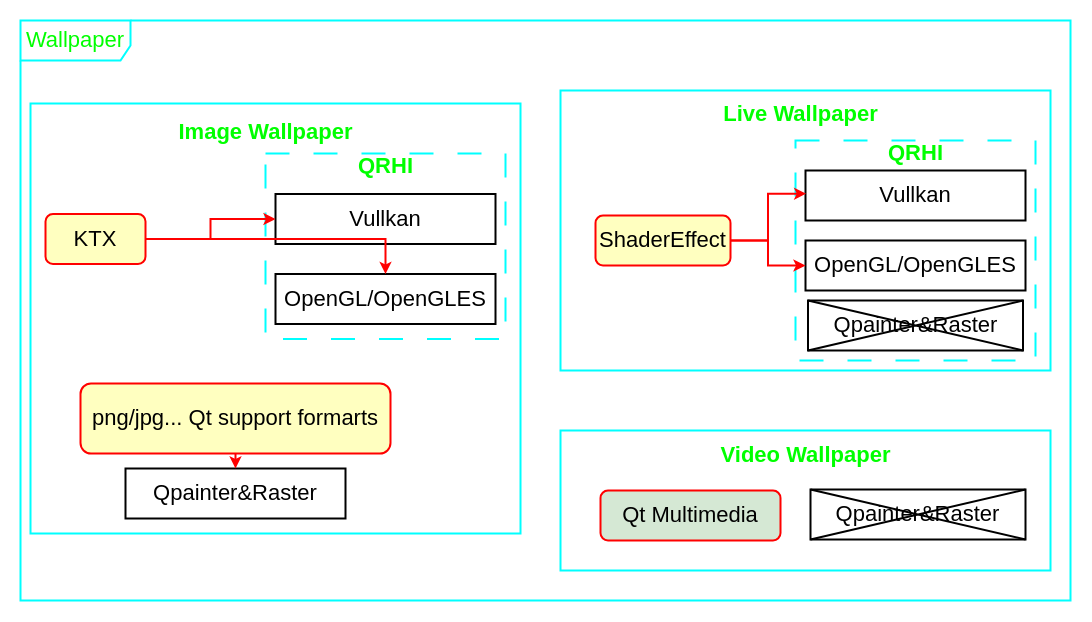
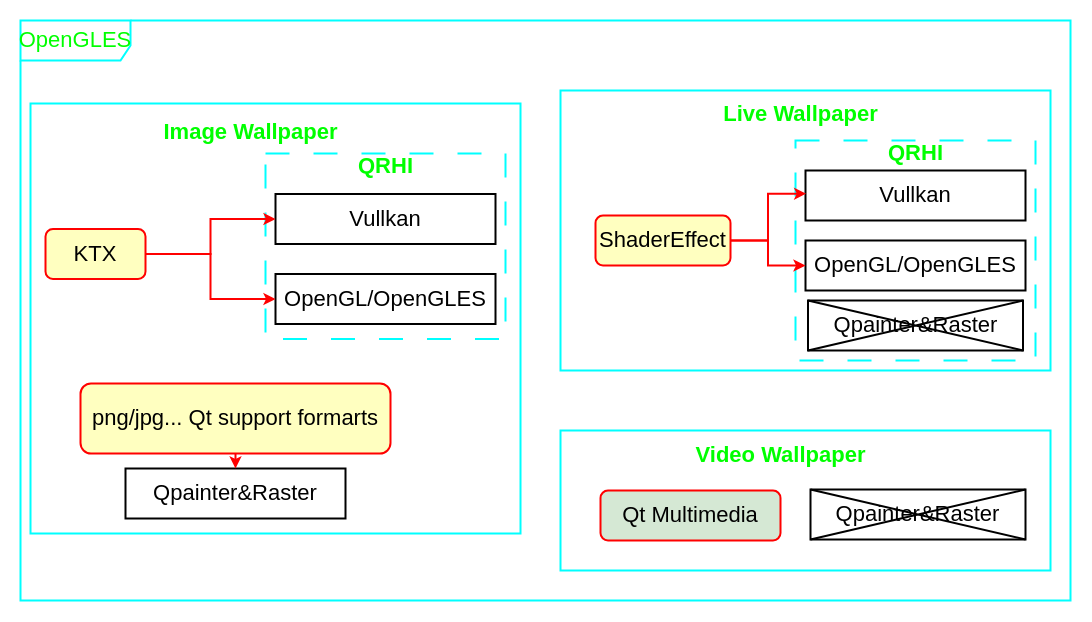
  <mxCell id="0" />
  <mxCell id="1" parent="0" />
  <mxCell id="2" value="" style="html=1;whiteSpace=wrap;fillColor=none;strokeWidth=2;strokeColor=#00FFFF;" parent="1" vertex="1"><mxGeometry x="30" y="103" width="490" height="430" as="geometry" /></mxCell>
  <mxCell id="3" value="" style="html=1;whiteSpace=wrap;dashed=1;dashPattern=12 12;fillColor=none;strokeWidth=2;strokeColor=#00FFFF;" parent="1" vertex="1"><mxGeometry x="265" y="153" width="240" height="185.5" as="geometry" /></mxCell>
- <mxCell id="4" value="&lt;font color=&quot;#00ff00&quot; style=&quot;font-size: 22px;&quot;&gt;Wallpaper&lt;/font&gt;" style="shape=umlFrame;whiteSpace=wrap;html=1;pointerEvents=0;width=110;height=40;fillColor=none;strokeWidth=2;strokeColor=#00FFFF;" parent="1" vertex="1"><mxGeometry x="20" y="20" width="1050" height="580" as="geometry" /></mxCell>
- <mxCell id="5" value="&lt;font style=&quot;font-size: 22px;&quot;&gt;KTX&lt;br&gt;&lt;/font&gt;" style="html=1;whiteSpace=wrap;rounded=1;fillColor=#FFFFC0;strokeColor=#FF0000;strokeWidth=2;" parent="1" vertex="1"><mxGeometry x="45" y="213.5" width="100" height="50" as="geometry" /></mxCell>
+ <mxCell id="4" value="&lt;font color=&quot;#00ff00&quot; style=&quot;font-size: 22px;&quot;&gt;OpenGLES&lt;/font&gt;" style="shape=umlFrame;whiteSpace=wrap;html=1;pointerEvents=0;width=110;height=40;fillColor=none;strokeWidth=2;strokeColor=#00FFFF;" parent="1" vertex="1"><mxGeometry x="20" y="20" width="1050" height="580" as="geometry" /></mxCell>
+ <mxCell id="5" value="&lt;font style=&quot;font-size: 22px;&quot;&gt;KTX&lt;br&gt;&lt;/font&gt;" style="html=1;whiteSpace=wrap;rounded=1;fillColor=#FFFFC0;strokeColor=#FF0000;strokeWidth=2;" parent="1" vertex="1"><mxGeometry x="45" y="228.5" width="100" height="50" as="geometry" /></mxCell>
  <mxCell id="6" value="&lt;font style=&quot;font-size: 22px;&quot;&gt;png/jpg... Qt support formarts&lt;br&gt;&lt;/font&gt;" style="html=1;whiteSpace=wrap;rounded=1;fillColor=#FFFFC0;strokeColor=#FF0000;strokeWidth=2;" parent="1" vertex="1"><mxGeometry x="80" y="383" width="310" height="70" as="geometry" /></mxCell>
- <mxCell id="7" value="&lt;font color=&quot;#00ff00&quot; style=&quot;font-size: 22px;&quot;&gt;Image Wallpaper&lt;/font&gt;" style="text;align=center;fontStyle=1;verticalAlign=middle;spacingLeft=3;spacingRight=3;strokeColor=none;rotatable=0;points=[[0,0.5],[1,0.5]];portConstraint=eastwest;html=1;strokeWidth=2;" parent="1" vertex="1"><mxGeometry x="155" y="119" width="220" height="26" as="geometry" /></mxCell>
+ <mxCell id="7" value="&lt;font color=&quot;#00ff00&quot; style=&quot;font-size: 22px;&quot;&gt;Image Wallpaper&lt;/font&gt;" style="text;align=center;fontStyle=1;verticalAlign=middle;spacingLeft=3;spacingRight=3;strokeColor=none;rotatable=0;points=[[0,0.5],[1,0.5]];portConstraint=eastwest;html=1;strokeWidth=2;" parent="1" vertex="1"><mxGeometry x="140" y="119" width="220" height="26" as="geometry" /></mxCell>
  <mxCell id="8" value="&lt;font style=&quot;font-size: 22px;&quot;&gt;Vullkan&lt;/font&gt;" style="html=1;whiteSpace=wrap;strokeWidth=2;" parent="1" vertex="1"><mxGeometry x="275" y="193.5" width="220" height="50" as="geometry" /></mxCell>
  <mxCell id="9" value="&lt;font style=&quot;font-size: 22px;&quot;&gt;OpenGL/OpenGLES&lt;/font&gt;" style="html=1;whiteSpace=wrap;strokeWidth=2;" parent="1" vertex="1"><mxGeometry x="275" y="273.5" width="220" height="50" as="geometry" /></mxCell>
  <mxCell id="10" style="edgeStyle=orthogonalEdgeStyle;rounded=0;orthogonalLoop=1;jettySize=auto;html=1;exitX=1;exitY=0.5;exitDx=0;exitDy=0;entryX=0;entryY=0.5;entryDx=0;entryDy=0;strokeColor=#FF0000;strokeWidth=2;" parent="1" source="5" target="8" edge="1"><mxGeometry relative="1" as="geometry"><mxPoint x="-90" y="533.5" as="sourcePoint" /><mxPoint x="45" y="728.5" as="targetPoint" /></mxGeometry></mxCell>
  <mxCell id="11" style="edgeStyle=orthogonalEdgeStyle;rounded=0;orthogonalLoop=1;jettySize=auto;html=1;exitX=1;exitY=0.5;exitDx=0;exitDy=0;strokeColor=#FF0000;strokeWidth=2;" parent="1" source="5" target="9" edge="1"><mxGeometry relative="1" as="geometry"><mxPoint x="155" y="263.5" as="sourcePoint" /><mxPoint x="285" y="238.5" as="targetPoint" /></mxGeometry></mxCell>
  <mxCell id="12" value="&lt;font style=&quot;font-size: 22px;&quot;&gt;Qpainter&amp;amp;Raster&lt;/font&gt;" style="html=1;whiteSpace=wrap;strokeWidth=2;" parent="1" vertex="1"><mxGeometry x="125" y="468" width="220" height="50" as="geometry" /></mxCell>
  <mxCell id="13" style="edgeStyle=orthogonalEdgeStyle;rounded=0;orthogonalLoop=1;jettySize=auto;html=1;exitX=0.5;exitY=1;exitDx=0;exitDy=0;entryX=0.5;entryY=0;entryDx=0;entryDy=0;strokeColor=#FF0000;strokeWidth=2;" parent="1" source="6" target="12" edge="1"><mxGeometry relative="1" as="geometry"><mxPoint x="-85" y="538" as="sourcePoint" /><mxPoint x="50" y="733" as="targetPoint" /></mxGeometry></mxCell>
  <mxCell id="14" value="&lt;font color=&quot;#00ff00&quot; style=&quot;font-size: 22px;&quot;&gt;QRHI&lt;/font&gt;" style="text;align=center;fontStyle=1;verticalAlign=middle;spacingLeft=3;spacingRight=3;strokeColor=none;rotatable=0;points=[[0,0.5],[1,0.5]];portConstraint=eastwest;html=1;strokeWidth=2;" parent="1" vertex="1"><mxGeometry x="275" y="153" width="220" height="26" as="geometry" /></mxCell>
  <mxCell id="15" value="" style="html=1;whiteSpace=wrap;fillColor=none;strokeWidth=2;strokeColor=#00FFFF;" parent="1" vertex="1"><mxGeometry x="560" y="90" width="490" height="280" as="geometry" /></mxCell>
  <mxCell id="16" value="" style="html=1;whiteSpace=wrap;dashed=1;dashPattern=12 12;fillColor=none;strokeWidth=2;strokeColor=#00FFFF;" parent="1" vertex="1"><mxGeometry x="795" y="140" width="240" height="220" as="geometry" /></mxCell>
  <mxCell id="17" value="&lt;font style=&quot;font-size: 22px;&quot;&gt;ShaderEffect&lt;br&gt;&lt;/font&gt;" style="html=1;whiteSpace=wrap;rounded=1;fillColor=#FFFFC0;strokeColor=#FF0000;strokeWidth=2;" parent="1" vertex="1"><mxGeometry x="595" y="215" width="135" height="50" as="geometry" /></mxCell>
  <mxCell id="18" value="&lt;font color=&quot;#00ff00&quot; style=&quot;font-size: 22px;&quot;&gt;Live Wallpaper&lt;/font&gt;" style="text;align=center;fontStyle=1;verticalAlign=middle;spacingLeft=3;spacingRight=3;strokeColor=none;rotatable=0;points=[[0,0.5],[1,0.5]];portConstraint=eastwest;html=1;strokeWidth=2;" parent="1" vertex="1"><mxGeometry x="690" y="101" width="220" height="26" as="geometry" /></mxCell>
  <mxCell id="19" value="&lt;font style=&quot;font-size: 22px;&quot;&gt;Vullkan&lt;/font&gt;" style="html=1;whiteSpace=wrap;strokeWidth=2;" parent="1" vertex="1"><mxGeometry x="805" y="170" width="220" height="50" as="geometry" /></mxCell>
  <mxCell id="20" value="&lt;font style=&quot;font-size: 22px;&quot;&gt;OpenGL/OpenGLES&lt;/font&gt;" style="html=1;whiteSpace=wrap;strokeWidth=2;" parent="1" vertex="1"><mxGeometry x="805" y="240" width="220" height="50" as="geometry" /></mxCell>
  <mxCell id="21" value="&lt;font color=&quot;#00ff00&quot; style=&quot;font-size: 22px;&quot;&gt;QRHI&lt;/font&gt;" style="text;align=center;fontStyle=1;verticalAlign=middle;spacingLeft=3;spacingRight=3;strokeColor=none;rotatable=0;points=[[0,0.5],[1,0.5]];portConstraint=eastwest;html=1;strokeWidth=2;" parent="1" vertex="1"><mxGeometry x="805" y="140" width="220" height="26" as="geometry" /></mxCell>
  <mxCell id="22" style="edgeStyle=orthogonalEdgeStyle;rounded=0;orthogonalLoop=1;jettySize=auto;html=1;exitX=1;exitY=0.5;exitDx=0;exitDy=0;entryX=0.003;entryY=0.463;entryDx=0;entryDy=0;strokeColor=#FF0000;entryPerimeter=0;strokeWidth=2;" parent="1" source="17" target="19" edge="1"><mxGeometry relative="1" as="geometry"><mxPoint x="715" y="240.5" as="sourcePoint" /><mxPoint x="845" y="205.5" as="targetPoint" /></mxGeometry></mxCell>
  <mxCell id="23" style="edgeStyle=orthogonalEdgeStyle;rounded=0;orthogonalLoop=1;jettySize=auto;html=1;exitX=1;exitY=0.5;exitDx=0;exitDy=0;strokeColor=#FF0000;entryX=0;entryY=0.5;entryDx=0;entryDy=0;strokeWidth=2;" parent="1" source="17" target="20" edge="1"><mxGeometry relative="1" as="geometry"><mxPoint x="715" y="240.5" as="sourcePoint" /><mxPoint x="845" y="284.5" as="targetPoint" /></mxGeometry></mxCell>
  <mxCell id="24" value="&lt;font style=&quot;font-size: 22px;&quot;&gt;Qpainter&amp;amp;Raster&lt;/font&gt;" style="html=1;whiteSpace=wrap;strokeWidth=2;" parent="1" vertex="1"><mxGeometry x="807.5" y="300" width="215" height="50" as="geometry" /></mxCell>
  <mxCell id="25" value="" style="shape=umlDestroy;whiteSpace=wrap;html=1;strokeWidth=2;targetShapes=umlLifeline;" parent="1" vertex="1"><mxGeometry x="807.5" y="300" width="215" height="50" as="geometry" /></mxCell>
  <mxCell id="26" value="" style="html=1;whiteSpace=wrap;fillColor=none;strokeWidth=2;strokeColor=#00FFFF;" parent="1" vertex="1"><mxGeometry x="560" y="430" width="490" height="140" as="geometry" /></mxCell>
  <mxCell id="27" value="&lt;font style=&quot;font-size: 22px;&quot;&gt;Qt Multimedia&lt;br&gt;&lt;/font&gt;" style="html=1;whiteSpace=wrap;rounded=1;fillColor=#d5e8d4;strokeColor=#FF0000;strokeWidth=2;" parent="1" vertex="1"><mxGeometry x="600" y="490" width="180" height="50" as="geometry" /></mxCell>
- <mxCell id="28" value="&lt;font color=&quot;#00ff00&quot; style=&quot;font-size: 22px;&quot;&gt;Video Wallpaper&lt;/font&gt;" style="text;align=center;fontStyle=1;verticalAlign=middle;spacingLeft=3;spacingRight=3;strokeColor=none;rotatable=0;points=[[0,0.5],[1,0.5]];portConstraint=eastwest;html=1;strokeWidth=2;" parent="1" vertex="1"><mxGeometry x="695" y="441.5" width="220" height="26" as="geometry" /></mxCell>
+ <mxCell id="28" value="&lt;font color=&quot;#00ff00&quot; style=&quot;font-size: 22px;&quot;&gt;Video Wallpaper&lt;/font&gt;" style="text;align=center;fontStyle=1;verticalAlign=middle;spacingLeft=3;spacingRight=3;strokeColor=none;rotatable=0;points=[[0,0.5],[1,0.5]];portConstraint=eastwest;html=1;strokeWidth=2;" parent="1" vertex="1"><mxGeometry x="670" y="441.5" width="220" height="26" as="geometry" /></mxCell>
  <mxCell id="29" value="&lt;font style=&quot;font-size: 22px;&quot;&gt;Qpainter&amp;amp;Raster&lt;/font&gt;" style="html=1;whiteSpace=wrap;strokeWidth=2;" parent="1" vertex="1"><mxGeometry x="810" y="489" width="215" height="50" as="geometry" /></mxCell>
  <mxCell id="30" value="" style="shape=umlDestroy;whiteSpace=wrap;html=1;strokeWidth=2;targetShapes=umlLifeline;" parent="1" vertex="1"><mxGeometry x="810" y="489" width="215" height="50" as="geometry" /></mxCell>
